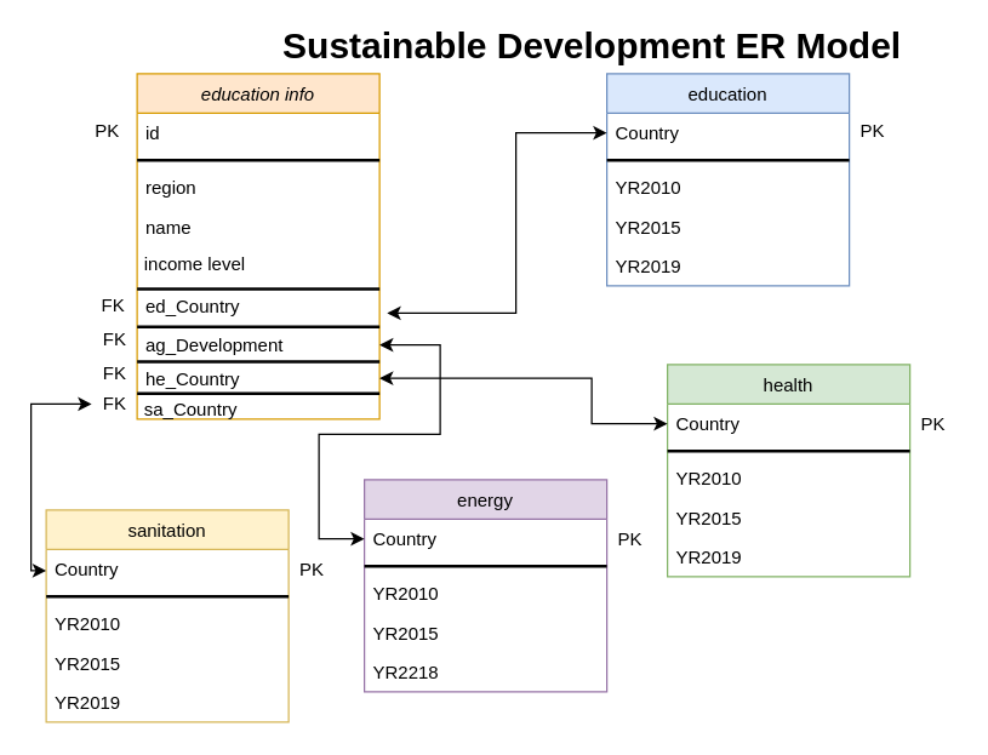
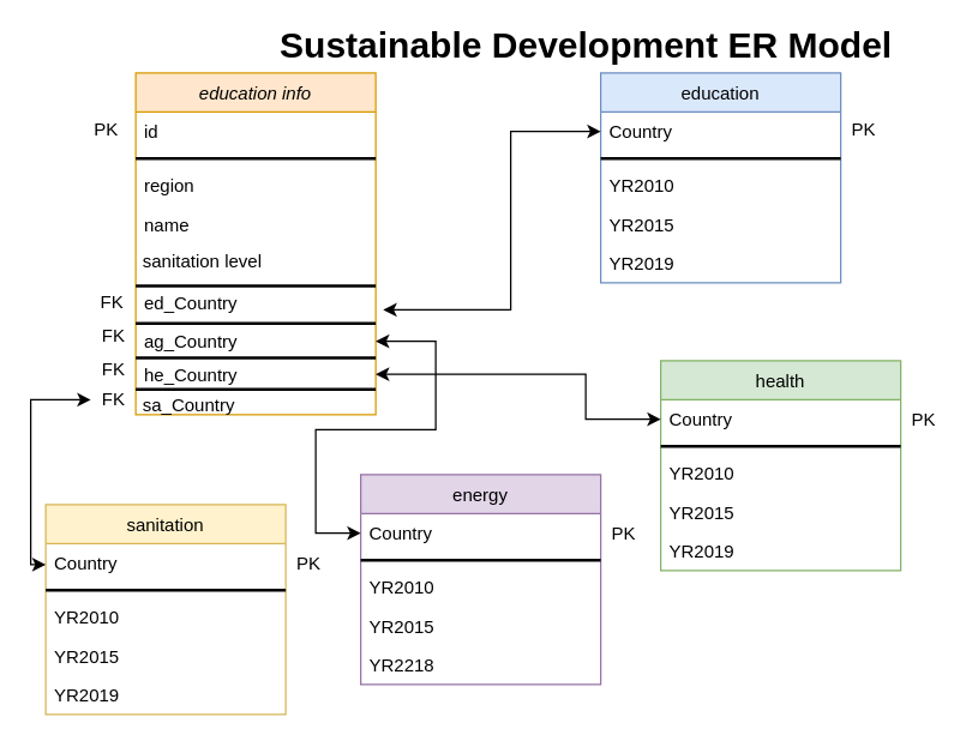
  <mxCell id="0" />
  <mxCell id="1" parent="0" />
  <mxCell id="2" value="education info" style="swimlane;fontStyle=2;align=center;verticalAlign=top;childLayout=stackLayout;horizontal=1;startSize=26;horizontalStack=0;resizeParent=1;resizeLast=0;collapsible=1;marginBottom=0;rounded=0;shadow=0;strokeWidth=1;fillColor=#ffe6cc;strokeColor=#d79b00;" parent="1" vertex="1"><mxGeometry x="90" y="48" width="160" height="228" as="geometry"><mxRectangle x="230" y="140" width="160" height="26" as="alternateBounds" /></mxGeometry></mxCell>
  <mxCell id="3" value="id" style="text;align=left;verticalAlign=top;spacingLeft=4;spacingRight=4;overflow=hidden;rotatable=0;points=[[0,0.5],[1,0.5]];portConstraint=eastwest;" parent="2" vertex="1"><mxGeometry y="26" width="160" height="26" as="geometry" /></mxCell>
  <mxCell id="4" value="" style="line;strokeWidth=2;html=1;" vertex="1" parent="2"><mxGeometry y="52" width="160" height="10" as="geometry" /></mxCell>
  <mxCell id="5" value="region" style="text;align=left;verticalAlign=top;spacingLeft=4;spacingRight=4;overflow=hidden;rotatable=0;points=[[0,0.5],[1,0.5]];portConstraint=eastwest;rounded=0;shadow=0;html=0;" parent="2" vertex="1"><mxGeometry y="62" width="160" height="26" as="geometry" /></mxCell>
  <mxCell id="6" value="name" style="text;align=left;verticalAlign=top;spacingLeft=4;spacingRight=4;overflow=hidden;rotatable=0;points=[[0,0.5],[1,0.5]];portConstraint=eastwest;rounded=0;shadow=0;html=0;" parent="2" vertex="1"><mxGeometry y="88" width="160" height="26" as="geometry" /></mxCell>
  <mxCell id="7" value="energy" style="swimlane;fontStyle=0;align=center;verticalAlign=top;childLayout=stackLayout;horizontal=1;startSize=26;horizontalStack=0;resizeParent=1;resizeLast=0;collapsible=1;marginBottom=0;rounded=0;shadow=0;strokeWidth=1;fillColor=#e1d5e7;strokeColor=#9673a6;" parent="1" vertex="1"><mxGeometry x="240" y="316" width="160" height="140" as="geometry"><mxRectangle x="130" y="380" width="160" height="26" as="alternateBounds" /></mxGeometry></mxCell>
  <mxCell id="8" value="Country" style="text;align=left;verticalAlign=top;spacingLeft=4;spacingRight=4;overflow=hidden;rotatable=0;points=[[0,0.5],[1,0.5]];portConstraint=eastwest;" parent="7" vertex="1"><mxGeometry y="26" width="160" height="26" as="geometry" /></mxCell>
  <mxCell id="9" value="" style="line;strokeWidth=2;html=1;" vertex="1" parent="7"><mxGeometry y="52" width="160" height="10" as="geometry" /></mxCell>
  <mxCell id="10" value="YR2010" style="text;align=left;verticalAlign=top;spacingLeft=4;spacingRight=4;overflow=hidden;rotatable=0;points=[[0,0.5],[1,0.5]];portConstraint=eastwest;rounded=0;shadow=0;html=0;" vertex="1" parent="7"><mxGeometry y="62" width="160" height="26" as="geometry" /></mxCell>
  <mxCell id="11" value="YR2015" style="text;align=left;verticalAlign=top;spacingLeft=4;spacingRight=4;overflow=hidden;rotatable=0;points=[[0,0.5],[1,0.5]];portConstraint=eastwest;rounded=0;shadow=0;html=0;" vertex="1" parent="7"><mxGeometry y="88" width="160" height="26" as="geometry" /></mxCell>
  <mxCell id="12" value="YR2218" style="text;align=left;verticalAlign=top;spacingLeft=4;spacingRight=4;overflow=hidden;rotatable=0;points=[[0,0.5],[1,0.5]];portConstraint=eastwest;rounded=0;shadow=0;html=0;" vertex="1" parent="7"><mxGeometry y="114" width="160" height="26" as="geometry" /></mxCell>
  <mxCell id="13" value="education" style="swimlane;fontStyle=0;align=center;verticalAlign=top;childLayout=stackLayout;horizontal=1;startSize=26;horizontalStack=0;resizeParent=1;resizeLast=0;collapsible=1;marginBottom=0;rounded=0;shadow=0;strokeWidth=1;fillColor=#dae8fc;strokeColor=#6c8ebf;" parent="1" vertex="1"><mxGeometry x="400" y="48" width="160" height="140" as="geometry"><mxRectangle x="550" y="140" width="160" height="26" as="alternateBounds" /></mxGeometry></mxCell>
  <mxCell id="14" value="Country" style="text;align=left;verticalAlign=top;spacingLeft=4;spacingRight=4;overflow=hidden;rotatable=0;points=[[0,0.5],[1,0.5]];portConstraint=eastwest;" parent="13" vertex="1"><mxGeometry y="26" width="160" height="26" as="geometry" /></mxCell>
  <mxCell id="15" value="" style="line;strokeWidth=2;html=1;" vertex="1" parent="13"><mxGeometry y="52" width="160" height="10" as="geometry" /></mxCell>
  <mxCell id="16" value="YR2010" style="text;align=left;verticalAlign=top;spacingLeft=4;spacingRight=4;overflow=hidden;rotatable=0;points=[[0,0.5],[1,0.5]];portConstraint=eastwest;rounded=0;shadow=0;html=0;" parent="13" vertex="1"><mxGeometry y="62" width="160" height="26" as="geometry" /></mxCell>
  <mxCell id="17" value="YR2015" style="text;align=left;verticalAlign=top;spacingLeft=4;spacingRight=4;overflow=hidden;rotatable=0;points=[[0,0.5],[1,0.5]];portConstraint=eastwest;rounded=0;shadow=0;html=0;" parent="13" vertex="1"><mxGeometry y="88" width="160" height="26" as="geometry" /></mxCell>
  <mxCell id="18" value="YR2019" style="text;align=left;verticalAlign=top;spacingLeft=4;spacingRight=4;overflow=hidden;rotatable=0;points=[[0,0.5],[1,0.5]];portConstraint=eastwest;rounded=0;shadow=0;html=0;" parent="13" vertex="1"><mxGeometry y="114" width="160" height="26" as="geometry" /></mxCell>
- <mxCell id="19" value="income level" style="text;align=left;verticalAlign=top;spacingLeft=4;spacingRight=4;overflow=hidden;rotatable=0;points=[[0,0.5],[1,0.5]];portConstraint=eastwest;rounded=0;shadow=0;html=0;" vertex="1" parent="1"><mxGeometry x="89" y="160" width="160" height="26" as="geometry" /></mxCell>
+ <mxCell id="19" value="sanitation level" style="text;align=left;verticalAlign=top;spacingLeft=4;spacingRight=4;overflow=hidden;rotatable=0;points=[[0,0.5],[1,0.5]];portConstraint=eastwest;rounded=0;shadow=0;html=0;" vertex="1" parent="1"><mxGeometry x="89" y="160" width="160" height="26" as="geometry" /></mxCell>
  <mxCell id="20" value="PK" style="text;html=1;align=center;verticalAlign=middle;resizable=0;points=[];autosize=1;strokeColor=none;fillColor=none;" vertex="1" parent="1"><mxGeometry x="55" y="76" width="30" height="20" as="geometry" /></mxCell>
  <mxCell id="21" value="health" style="swimlane;fontStyle=0;align=center;verticalAlign=top;childLayout=stackLayout;horizontal=1;startSize=26;horizontalStack=0;resizeParent=1;resizeLast=0;collapsible=1;marginBottom=0;rounded=0;shadow=0;strokeWidth=1;fillColor=#d5e8d4;strokeColor=#82b366;" vertex="1" parent="1"><mxGeometry x="440" y="240" width="160" height="140" as="geometry"><mxRectangle x="470" y="304" width="160" height="26" as="alternateBounds" /></mxGeometry></mxCell>
  <mxCell id="22" value="Country" style="text;align=left;verticalAlign=top;spacingLeft=4;spacingRight=4;overflow=hidden;rotatable=0;points=[[0,0.5],[1,0.5]];portConstraint=eastwest;" vertex="1" parent="21"><mxGeometry y="26" width="160" height="26" as="geometry" /></mxCell>
  <mxCell id="23" value="" style="line;strokeWidth=2;html=1;" vertex="1" parent="21"><mxGeometry y="52" width="160" height="10" as="geometry" /></mxCell>
  <mxCell id="24" value="YR2010" style="text;align=left;verticalAlign=top;spacingLeft=4;spacingRight=4;overflow=hidden;rotatable=0;points=[[0,0.5],[1,0.5]];portConstraint=eastwest;rounded=0;shadow=0;html=0;" vertex="1" parent="21"><mxGeometry y="62" width="160" height="26" as="geometry" /></mxCell>
  <mxCell id="25" value="YR2015" style="text;align=left;verticalAlign=top;spacingLeft=4;spacingRight=4;overflow=hidden;rotatable=0;points=[[0,0.5],[1,0.5]];portConstraint=eastwest;rounded=0;shadow=0;html=0;" vertex="1" parent="21"><mxGeometry y="88" width="160" height="26" as="geometry" /></mxCell>
  <mxCell id="26" value="YR2019" style="text;align=left;verticalAlign=top;spacingLeft=4;spacingRight=4;overflow=hidden;rotatable=0;points=[[0,0.5],[1,0.5]];portConstraint=eastwest;rounded=0;shadow=0;html=0;" vertex="1" parent="21"><mxGeometry y="114" width="160" height="26" as="geometry" /></mxCell>
- <mxCell id="27" value="ag_Development" style="text;align=left;verticalAlign=top;spacingLeft=4;spacingRight=4;overflow=hidden;rotatable=0;points=[[0,0.5],[1,0.5]];portConstraint=eastwest;" vertex="1" parent="1"><mxGeometry x="90" y="214" width="160" height="26" as="geometry" /></mxCell>
+ <mxCell id="27" value="ag_Country" style="text;align=left;verticalAlign=top;spacingLeft=4;spacingRight=4;overflow=hidden;rotatable=0;points=[[0,0.5],[1,0.5]];portConstraint=eastwest;" vertex="1" parent="1"><mxGeometry x="90" y="214" width="160" height="26" as="geometry" /></mxCell>
  <mxCell id="28" value="he_Country" style="text;align=left;verticalAlign=top;spacingLeft=4;spacingRight=4;overflow=hidden;rotatable=0;points=[[0,0.5],[1,0.5]];portConstraint=eastwest;" vertex="1" parent="1"><mxGeometry x="90" y="236" width="160" height="26" as="geometry" /></mxCell>
  <mxCell id="29" value="FK" style="text;html=1;align=center;verticalAlign=middle;resizable=0;points=[];autosize=1;strokeColor=none;fillColor=none;" vertex="1" parent="1"><mxGeometry x="59" y="191" width="30" height="20" as="geometry" /></mxCell>
  <mxCell id="30" value="FK" style="text;html=1;align=center;verticalAlign=middle;resizable=0;points=[];autosize=1;strokeColor=none;fillColor=none;" vertex="1" parent="1"><mxGeometry x="60" y="214" width="30" height="20" as="geometry" /></mxCell>
  <mxCell id="31" value="FK" style="text;html=1;align=center;verticalAlign=middle;resizable=0;points=[];autosize=1;" vertex="1" parent="1"><mxGeometry x="60" y="236" width="30" height="20" as="geometry" /></mxCell>
  <mxCell id="32" value="ed_Country" style="text;align=left;verticalAlign=top;spacingLeft=4;spacingRight=4;overflow=hidden;rotatable=0;points=[[0,0.5],[1,0.5]];portConstraint=eastwest;shadow=1;" vertex="1" parent="1"><mxGeometry x="90" y="188" width="160" height="26" as="geometry" /></mxCell>
  <mxCell id="33" value="" style="line;strokeWidth=2;html=1;" vertex="1" parent="1"><mxGeometry x="90" y="185" width="160" height="10" as="geometry" /></mxCell>
  <mxCell id="34" value="" style="endArrow=classic;startArrow=classic;html=1;rounded=0;entryX=0;entryY=0.5;entryDx=0;entryDy=0;" edge="1" parent="1" target="14"><mxGeometry width="50" height="50" relative="1" as="geometry"><mxPoint x="255" y="206" as="sourcePoint" /><mxPoint x="305" y="156" as="targetPoint" /><Array as="points"><mxPoint x="340" y="206" /><mxPoint x="340" y="136" /><mxPoint x="340" y="87" /></Array></mxGeometry></mxCell>
  <mxCell id="35" value="" style="line;strokeWidth=2;html=1;" vertex="1" parent="1"><mxGeometry x="90" y="210" width="160" height="10" as="geometry" /></mxCell>
  <mxCell id="36" value="" style="line;strokeWidth=2;html=1;" vertex="1" parent="1"><mxGeometry x="90" y="233" width="160" height="10" as="geometry" /></mxCell>
  <mxCell id="37" value="" style="endArrow=classic;startArrow=classic;html=1;rounded=0;entryX=0;entryY=0.5;entryDx=0;entryDy=0;exitX=1;exitY=0.5;exitDx=0;exitDy=0;" edge="1" parent="1" source="28" target="22"><mxGeometry width="50" height="50" relative="1" as="geometry"><mxPoint x="250" y="266" as="sourcePoint" /><mxPoint x="300" y="216" as="targetPoint" /><Array as="points"><mxPoint x="390" y="249" /><mxPoint x="390" y="279" /></Array></mxGeometry></mxCell>
  <mxCell id="38" value="" style="endArrow=classic;startArrow=classic;html=1;rounded=0;entryX=1;entryY=0.5;entryDx=0;entryDy=0;exitX=0;exitY=0.5;exitDx=0;exitDy=0;" edge="1" parent="1" source="8" target="27"><mxGeometry width="50" height="50" relative="1" as="geometry"><mxPoint x="200" y="356" as="sourcePoint" /><mxPoint x="300" y="216" as="targetPoint" /><Array as="points"><mxPoint x="210" y="355" /><mxPoint x="210" y="286" /><mxPoint x="290" y="286" /><mxPoint x="290" y="227" /></Array></mxGeometry></mxCell>
  <mxCell id="39" value="PK" style="text;html=1;align=center;verticalAlign=middle;resizable=0;points=[];autosize=1;strokeColor=none;fillColor=none;" vertex="1" parent="1"><mxGeometry x="560" y="76" width="30" height="20" as="geometry" /></mxCell>
  <mxCell id="40" value="PK" style="text;html=1;align=center;verticalAlign=middle;resizable=0;points=[];autosize=1;strokeColor=none;fillColor=none;" vertex="1" parent="1"><mxGeometry x="400" y="346" width="30" height="20" as="geometry" /></mxCell>
  <mxCell id="41" value="PK" style="text;html=1;align=center;verticalAlign=middle;resizable=0;points=[];autosize=1;strokeColor=none;fillColor=none;" vertex="1" parent="1"><mxGeometry x="600" y="270" width="30" height="20" as="geometry" /></mxCell>
  <mxCell id="42" value="sanitation" style="swimlane;fontStyle=0;align=center;verticalAlign=top;childLayout=stackLayout;horizontal=1;startSize=26;horizontalStack=0;resizeParent=1;resizeLast=0;collapsible=1;marginBottom=0;rounded=0;shadow=0;strokeWidth=1;fillColor=#fff2cc;strokeColor=#d6b656;" vertex="1" parent="1"><mxGeometry x="30" y="336" width="160" height="140" as="geometry"><mxRectangle x="130" y="380" width="160" height="26" as="alternateBounds" /></mxGeometry></mxCell>
  <mxCell id="43" value="Country" style="text;align=left;verticalAlign=top;spacingLeft=4;spacingRight=4;overflow=hidden;rotatable=0;points=[[0,0.5],[1,0.5]];portConstraint=eastwest;" vertex="1" parent="42"><mxGeometry y="26" width="160" height="26" as="geometry" /></mxCell>
  <mxCell id="44" value="" style="line;strokeWidth=2;html=1;" vertex="1" parent="42"><mxGeometry y="52" width="160" height="10" as="geometry" /></mxCell>
  <mxCell id="45" value="YR2010" style="text;align=left;verticalAlign=top;spacingLeft=4;spacingRight=4;overflow=hidden;rotatable=0;points=[[0,0.5],[1,0.5]];portConstraint=eastwest;rounded=0;shadow=0;html=0;" vertex="1" parent="42"><mxGeometry y="62" width="160" height="26" as="geometry" /></mxCell>
  <mxCell id="46" value="YR2015" style="text;align=left;verticalAlign=top;spacingLeft=4;spacingRight=4;overflow=hidden;rotatable=0;points=[[0,0.5],[1,0.5]];portConstraint=eastwest;rounded=0;shadow=0;html=0;" vertex="1" parent="42"><mxGeometry y="88" width="160" height="26" as="geometry" /></mxCell>
  <mxCell id="47" value="YR2019" style="text;align=left;verticalAlign=top;spacingLeft=4;spacingRight=4;overflow=hidden;rotatable=0;points=[[0,0.5],[1,0.5]];portConstraint=eastwest;rounded=0;shadow=0;html=0;" vertex="1" parent="42"><mxGeometry y="114" width="160" height="26" as="geometry" /></mxCell>
  <mxCell id="48" value="sa_Country" style="text;align=left;verticalAlign=top;spacingLeft=4;spacingRight=4;overflow=hidden;rotatable=0;points=[[0,0.5],[1,0.5]];portConstraint=eastwest;" vertex="1" parent="1"><mxGeometry x="89" y="256" width="160" height="26" as="geometry" /></mxCell>
  <mxCell id="49" value="" style="line;strokeWidth=2;html=1;" vertex="1" parent="1"><mxGeometry x="90" y="254" width="160" height="10" as="geometry" /></mxCell>
  <mxCell id="50" value="FK" style="text;html=1;align=center;verticalAlign=middle;resizable=0;points=[];autosize=1;" vertex="1" parent="1"><mxGeometry x="60" y="256" width="30" height="20" as="geometry" /></mxCell>
  <mxCell id="51" value="" style="endArrow=classic;startArrow=classic;html=1;rounded=0;" edge="1" parent="1" source="50"><mxGeometry width="50" height="50" relative="1" as="geometry"><mxPoint x="-20" y="426" as="sourcePoint" /><mxPoint x="30" y="376" as="targetPoint" /><Array as="points"><mxPoint x="20" y="266" /><mxPoint x="20" y="316" /><mxPoint x="20" y="376" /></Array></mxGeometry></mxCell>
  <mxCell id="52" value="PK" style="text;html=1;align=center;verticalAlign=middle;resizable=0;points=[];autosize=1;strokeColor=none;fillColor=none;" vertex="1" parent="1"><mxGeometry x="190" y="366" width="30" height="20" as="geometry" /></mxCell>
  <mxCell id="53" value="&lt;font style=&quot;font-size: 24px&quot;&gt;&lt;b&gt;Sustainable Development ER Model&lt;/b&gt;&lt;/font&gt;" style="text;html=1;align=center;verticalAlign=middle;resizable=0;points=[];autosize=1;strokeColor=none;fillColor=none;" vertex="1" parent="1"><mxGeometry x="180" y="20" width="420" height="20" as="geometry" /></mxCell>
